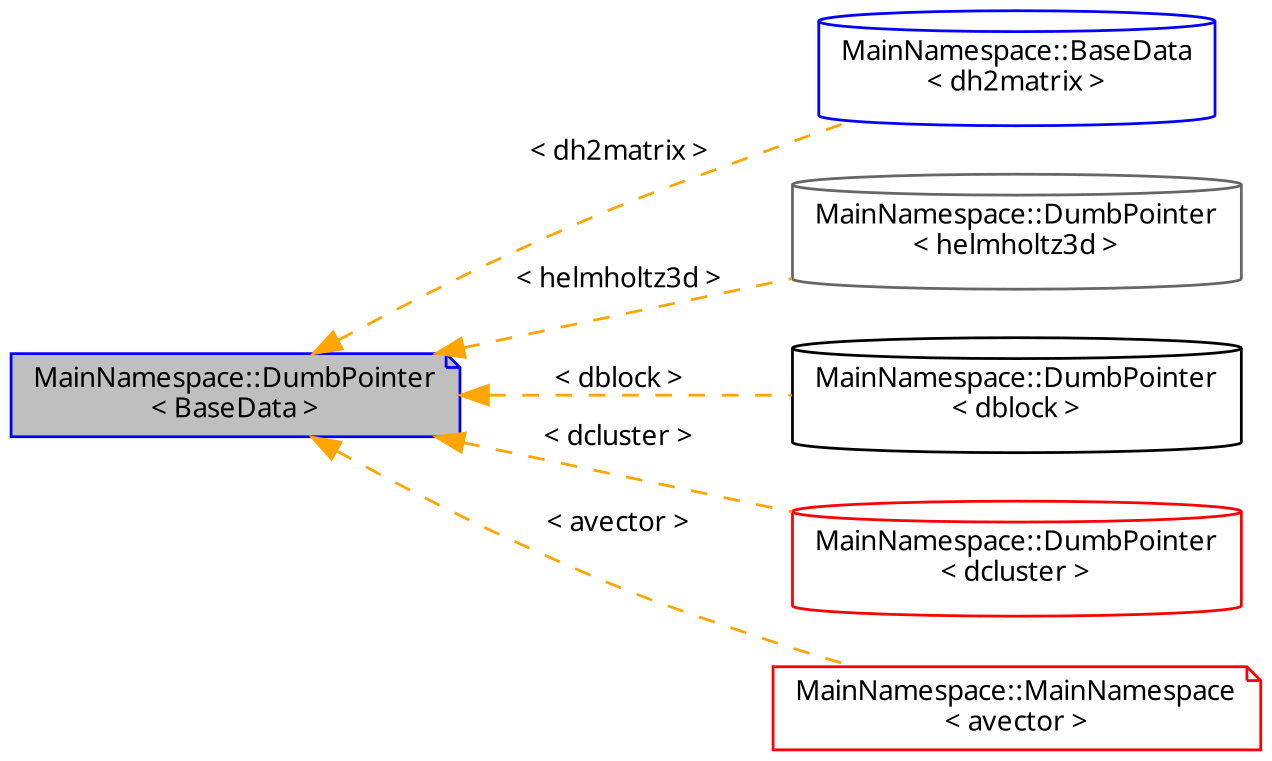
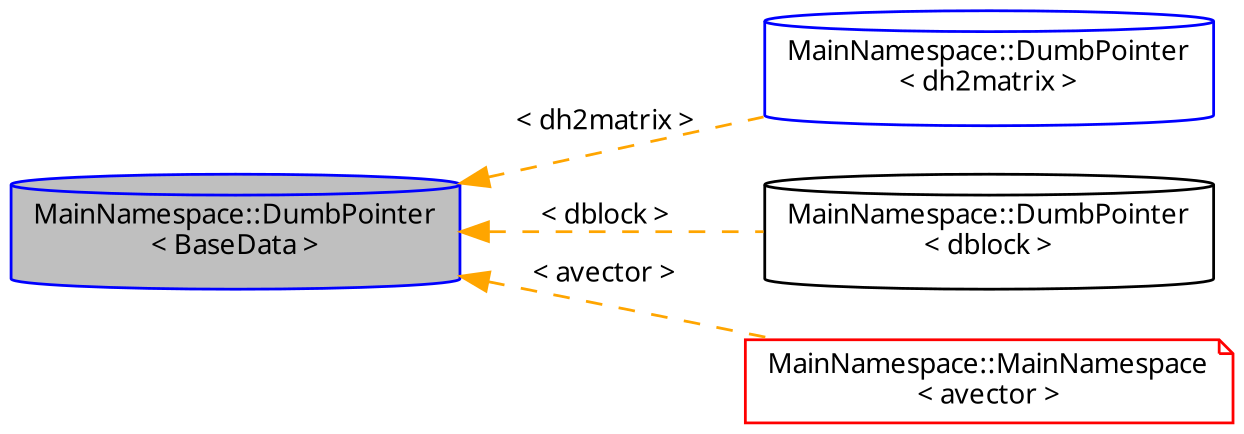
  digraph {
    fontname="Noto Sans"
    rankdir=LR
    node [color=blue fillcolor=white fontname="Noto Sans" fontsize=10 shape=cylinder style=filled]
    edge [color=orange dir=back fontname="Noto Sans" fontsize=10 labelfontname=Helvetica labelfontsize=10 style=dashed]
-   n1 [fillcolor=grey75 fontcolor=black height=0.2 label="MainNamespace::DumbPointer\l\< BaseData \>" shape=note width=0.4]
-   n2 [height=0.2 label="MainNamespace::BaseData\l\< dh2matrix \>" width=0.4]
-   n3 [color=gray40 height=0.2 label="MainNamespace::DumbPointer\l\< helmholtz3d \>" width=0.4]
+   n1 [fillcolor=grey75 fontcolor=black height=0.2 label="MainNamespace::DumbPointer\l\< BaseData \>" width=0.4]
+   n2 [height=0.2 label="MainNamespace::DumbPointer\l\< dh2matrix \>" width=0.4]
    n4 [color=black height=0.2 label="MainNamespace::DumbPointer\l\< dblock \>" width=0.4]
-   n5 [color=red height=0.2 label="MainNamespace::DumbPointer\l\< dcluster \>" width=0.4]
    n6 [color=red height=0.2 label="MainNamespace::MainNamespace\l\< avector \>" shape=note width=0.4]
    n1 -> n2 [label=" \< dh2matrix \>"]
-   n1 -> n3 [label=" \< helmholtz3d \>"]
    n1 -> n4 [label=" \< dblock \>"]
-   n1 -> n5 [label=" \< dcluster \>"]
    n1 -> n6 [label=" \< avector \>"]
  }
